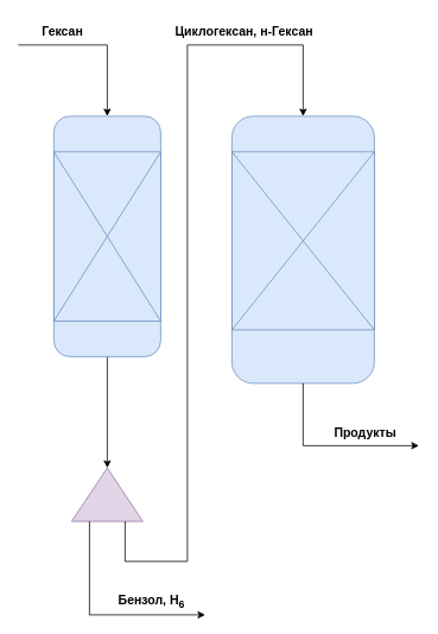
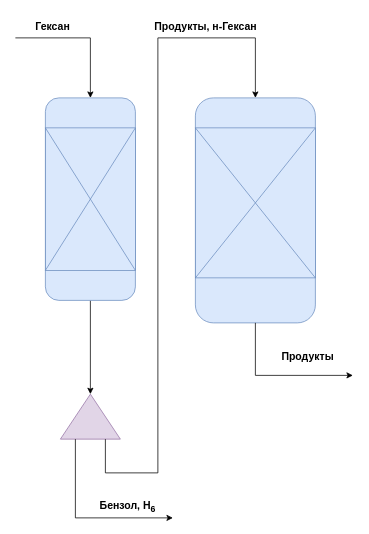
  <mxCell id="0" />
  <mxCell id="1" parent="0" />
  <mxCell id="2" value="" style="edgeStyle=orthogonalEdgeStyle;rounded=0;orthogonalLoop=1;jettySize=auto;html=1;entryX=1;entryY=0.5;entryDx=0;entryDy=0;" edge="1" parent="1" source="3" target="16"><mxGeometry relative="1" as="geometry"><mxPoint x="120" y="595" as="targetPoint" /></mxGeometry></mxCell>
  <mxCell id="3" value="" style="rounded=1;whiteSpace=wrap;html=1;fillColor=#dae8fc;strokeColor=#6c8ebf;" vertex="1" parent="1"><mxGeometry x="60" y="130" width="120" height="270" as="geometry" /></mxCell>
  <mxCell id="4" value="" style="rounded=0;whiteSpace=wrap;html=1;fillColor=#dae8fc;strokeColor=#6c8ebf;" vertex="1" parent="1"><mxGeometry x="60" y="170" width="120" height="190" as="geometry" /></mxCell>
  <mxCell id="5" value="" style="endArrow=none;html=1;rounded=0;entryX=0;entryY=0;entryDx=0;entryDy=0;exitX=1;exitY=1;exitDx=0;exitDy=0;fillColor=#dae8fc;strokeColor=#6c8ebf;" edge="1" parent="1" source="4" target="4"><mxGeometry width="50" height="50" relative="1" as="geometry"><mxPoint x="330" y="470" as="sourcePoint" /><mxPoint x="380" y="420" as="targetPoint" /></mxGeometry></mxCell>
  <mxCell id="6" value="" style="endArrow=none;html=1;rounded=0;entryX=1;entryY=0;entryDx=0;entryDy=0;exitX=0;exitY=1;exitDx=0;exitDy=0;fillColor=#dae8fc;strokeColor=#6c8ebf;" edge="1" parent="1" source="4" target="4"><mxGeometry width="50" height="50" relative="1" as="geometry"><mxPoint x="226" y="370" as="sourcePoint" /><mxPoint x="106" y="180" as="targetPoint" /></mxGeometry></mxCell>
  <mxCell id="7" value="" style="rounded=1;whiteSpace=wrap;html=1;fillColor=#dae8fc;strokeColor=#6c8ebf;" vertex="1" parent="1"><mxGeometry x="260" y="130" width="160" height="300" as="geometry" /></mxCell>
  <mxCell id="8" value="" style="rounded=0;whiteSpace=wrap;html=1;fillColor=#dae8fc;strokeColor=#6c8ebf;" vertex="1" parent="1"><mxGeometry x="260" y="170" width="160" height="200" as="geometry" /></mxCell>
  <mxCell id="9" value="" style="endArrow=none;html=1;rounded=0;entryX=0;entryY=0;entryDx=0;entryDy=0;" edge="1" source="7" target="8" parent="1"><mxGeometry width="50" height="50" relative="1" as="geometry"><mxPoint x="530" y="470" as="sourcePoint" /><mxPoint x="580" y="420" as="targetPoint" /></mxGeometry></mxCell>
  <mxCell id="10" value="" style="endArrow=none;html=1;rounded=0;entryX=1;entryY=0;entryDx=0;entryDy=0;exitX=0;exitY=1;exitDx=0;exitDy=0;fillColor=#dae8fc;strokeColor=#6c8ebf;" edge="1" source="8" target="8" parent="1"><mxGeometry width="50" height="50" relative="1" as="geometry"><mxPoint x="426" y="370" as="sourcePoint" /><mxPoint x="306" y="180" as="targetPoint" /></mxGeometry></mxCell>
  <mxCell id="11" value="" style="endArrow=none;html=1;rounded=0;entryX=0;entryY=0;entryDx=0;entryDy=0;exitX=1;exitY=1;exitDx=0;exitDy=0;fillColor=#dae8fc;strokeColor=#6c8ebf;" edge="1" parent="1" source="8" target="8"><mxGeometry width="50" height="50" relative="1" as="geometry"><mxPoint x="218" y="370" as="sourcePoint" /><mxPoint x="98" y="180" as="targetPoint" /></mxGeometry></mxCell>
  <mxCell id="12" value="" style="endArrow=classic;html=1;rounded=0;entryX=0.5;entryY=0;entryDx=0;entryDy=0;" edge="1" parent="1" target="3"><mxGeometry width="50" height="50" relative="1" as="geometry"><mxPoint x="20" y="50" as="sourcePoint" /><mxPoint x="0" y="350" as="targetPoint" /><Array as="points"><mxPoint x="20" y="50" /><mxPoint x="120" y="50" /></Array></mxGeometry></mxCell>
  <mxCell id="13" value="" style="endArrow=classic;html=1;rounded=0;exitX=0.5;exitY=1;exitDx=0;exitDy=0;" edge="1" parent="1" source="7"><mxGeometry width="50" height="50" relative="1" as="geometry"><mxPoint x="340" y="500" as="sourcePoint" /><mxPoint x="470" y="500" as="targetPoint" /><Array as="points"><mxPoint x="340" y="500" /></Array></mxGeometry></mxCell>
  <mxCell id="14" value="&lt;span style=&quot;font-size: 14px;&quot;&gt;Гексан&lt;/span&gt;" style="text;strokeColor=none;align=center;fillColor=none;html=1;verticalAlign=middle;whiteSpace=wrap;rounded=0;fontStyle=1" vertex="1" parent="1"><mxGeometry x="40" y="20" width="60" height="30" as="geometry" /></mxCell>
- <mxCell id="15" value="&lt;span style=&quot;font-size: 14px;&quot;&gt;Продукты&lt;/span&gt;" style="text;strokeColor=none;align=center;fillColor=none;html=1;verticalAlign=middle;whiteSpace=wrap;rounded=0;fontStyle=1" vertex="1" parent="1"><mxGeometry x="380" y="470" width="60" height="30" as="geometry" /></mxCell>
+ <mxCell id="15" value="&lt;span style=&quot;font-size: 14px;&quot;&gt;Продукты&lt;/span&gt;" style="text;strokeColor=none;align=center;fillColor=none;html=1;verticalAlign=middle;whiteSpace=wrap;rounded=0;fontStyle=1" vertex="1" parent="1"><mxGeometry x="380" y="460" width="60" height="30" as="geometry" /></mxCell>
  <mxCell id="16" value="" style="triangle;whiteSpace=wrap;html=1;rotation=-90;fillColor=#e1d5e7;strokeColor=#9673a6;" vertex="1" parent="1"><mxGeometry x="90" y="515" width="60" height="80" as="geometry" /></mxCell>
  <mxCell id="17" value="" style="edgeStyle=orthogonalEdgeStyle;rounded=0;orthogonalLoop=1;jettySize=auto;html=1;entryX=0.5;entryY=0;entryDx=0;entryDy=0;exitX=0;exitY=0.75;exitDx=0;exitDy=0;" edge="1" parent="1" source="16" target="7"><mxGeometry relative="1" as="geometry"><mxPoint x="220" y="500" as="sourcePoint" /><mxPoint x="220" y="625" as="targetPoint" /><Array as="points"><mxPoint x="140" y="630" /><mxPoint x="210" y="630" /><mxPoint x="210" y="50" /><mxPoint x="340" y="50" /></Array></mxGeometry></mxCell>
  <mxCell id="18" value="" style="endArrow=classic;html=1;rounded=0;exitX=0;exitY=0.25;exitDx=0;exitDy=0;" edge="1" parent="1" source="16"><mxGeometry width="50" height="50" relative="1" as="geometry"><mxPoint x="100" y="595" as="sourcePoint" /><mxPoint x="230" y="690" as="targetPoint" /><Array as="points"><mxPoint x="100" y="690" /></Array></mxGeometry></mxCell>
  <mxCell id="19" value="&lt;span style=&quot;font-size: 14px;&quot;&gt;Бензол, Н&lt;sub&gt;6&lt;/sub&gt;&lt;/span&gt;" style="text;strokeColor=none;align=center;fillColor=none;html=1;verticalAlign=middle;whiteSpace=wrap;rounded=0;fontStyle=1" vertex="1" parent="1"><mxGeometry x="130" y="660" width="80" height="30" as="geometry" /></mxCell>
- <mxCell id="20" value="&lt;span style=&quot;font-size: 14px;&quot;&gt;Циклогексан, н-Гексан&lt;/span&gt;" style="text;strokeColor=none;align=center;fillColor=none;html=1;verticalAlign=middle;whiteSpace=wrap;rounded=0;fontStyle=1" vertex="1" parent="1"><mxGeometry x="194" y="20" width="160" height="30" as="geometry" /></mxCell>
+ <mxCell id="20" value="&lt;span style=&quot;font-size: 14px;&quot;&gt;Продукты, н-Гексан&lt;/span&gt;" style="text;strokeColor=none;align=center;fillColor=none;html=1;verticalAlign=middle;whiteSpace=wrap;rounded=0;fontStyle=1" vertex="1" parent="1"><mxGeometry x="194" y="20" width="160" height="30" as="geometry" /></mxCell>
